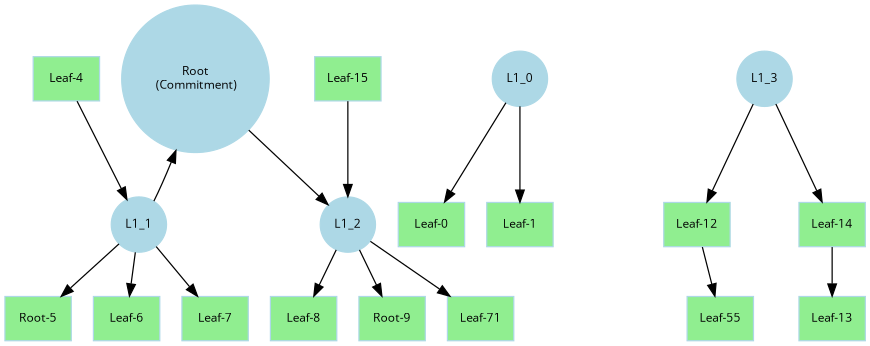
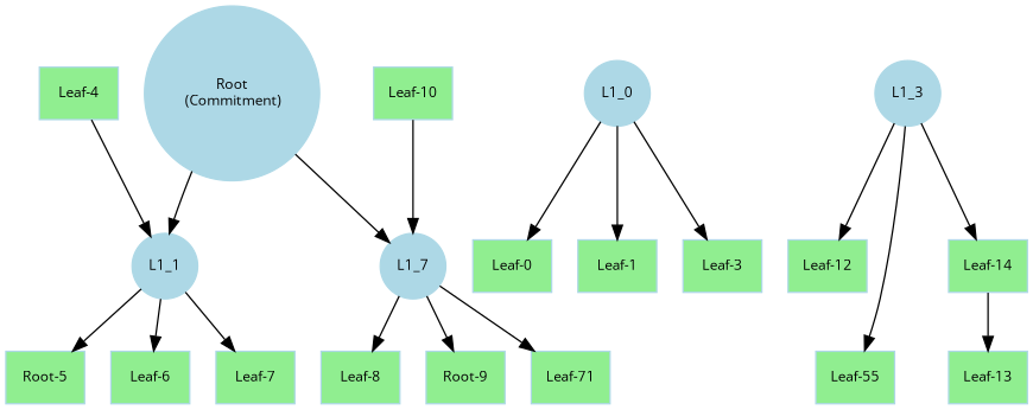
  digraph {
    fontname="Open Sans"
    rankdir=TB
    node [color=lightblue fontname="Open Sans" fontsize=10 shape=rect style=filled fillcolor=lightgreen]
    edge [fontname="Open Sans"]
    n1 [label="Root\n (Commitment)" shape=circle fillcolor=""]
    L1_1 [shape=circle fillcolor=""]
-   L1_2 [shape=circle fillcolor=""]
+   L1_2 [shape=circle label=L1_7 fillcolor=""]
    L1_0 [shape=circle fillcolor=""]
    n5 [label="Leaf-0"]
    n6 [label="Leaf-1"]
+   n7 [label="Leaf-3"]
    n8 [label="Root-5"]
    n9 [label="Leaf-6"]
    n10 [label="Leaf-7"]
    n11 [label="Leaf-8"]
    n12 [label="Root-9"]
    n13 [label="Leaf-71"]
    L1_3 [shape=circle fillcolor=""]
    n15 [label="Leaf-12"]
    n16 [label="Leaf-14"]
    n17 [label="Leaf-55"]
    n18 [label="Leaf-4"]
-   n19 [label="Leaf-15"]
+   n19 [label="Leaf-10"]
    n20 [label="Leaf-13"]
-   L1_1 -> n1
+   n1 -> L1_1
    n1 -> L1_2
    L1_1 -> n8
    L1_1 -> n9
    L1_1 -> n10
    L1_2 -> n11
    L1_2 -> n12
    L1_2 -> n13
    L1_0 -> n5
    L1_0 -> n6
+   L1_0 -> n7
    L1_3 -> n15
    L1_3 -> n16
-   n15 -> n17
+   L1_3 -> n17
    n16 -> n20
    n18 -> L1_1
    n19 -> L1_2
  }
